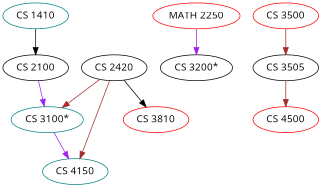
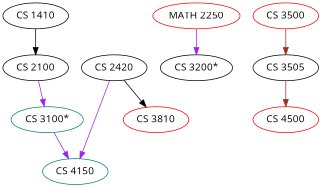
  digraph {
    fontname="Open Sans"
    node [color=black fontname="Open Sans"]
    edge [color=brown fontname="Open Sans"]
    "CS 2100"
-   "CS 1410" [color=teal]
+   "CS 1410"
    "CS 2420"
    "CS 3100*" [color=teal]
    "CS 4150" [color=teal]
    "CS 3810" [color=red]
    "CS 3200*"
    "CS 3500" [color=red]
    "CS 3505"
    "CS 4500" [color=red]
    "MATH 2250" [color=red]
    "CS 2100" -> "CS 3100*" [color=purple]
    "CS 1410" -> "CS 2100" [color=black]
-   "CS 2420" -> "CS 3100*"
-   "CS 2420" -> "CS 4150"
+   "CS 2420" -> "CS 4150" [color=purple]
    "CS 2420" -> "CS 3810" [color=black]
    "CS 3100*" -> "CS 4150" [color=purple]
    "CS 3500" -> "CS 3505"
    "CS 3505" -> "CS 4500"
    "MATH 2250" -> "CS 3200*" [color=purple]
  }
